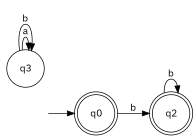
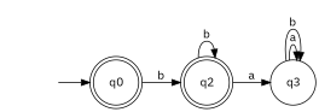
  digraph {
    fontname="IBM Plex Sans"
    rankdir=LR
    node [fontname="IBM Plex Sans" shape=doublecircle]
    edge [fontname="IBM Plex Sans"]
    n1 [label=<<TABLE BORDER="0" CELLBORDER="0" CELLSPACING="0"><TR><TD>q2</TD></TR></TABLE>>]
    n2 [label=<<TABLE BORDER="0" CELLBORDER="0" CELLSPACING="0"><TR><TD>q3</TD></TR></TABLE>> shape=circle]
    n3 [label=<<TABLE BORDER="0" CELLBORDER="0" CELLSPACING="0"><TR><TD>q0</TD></TR></TABLE>>]
    n4 [label=<<TABLE BORDER="0" CELLBORDER="" CELLSPACING="0"><TR><TD>_nil</TD></TR></TABLE>> style=invis shape=""]
    n1 -> n1 [label=b]
+   n1 -> n2 [label=a]
    n2 -> n2 [label=a]
    n2 -> n2 [label=b]
    n3 -> n1 [label=b]
    n4 -> n3
  }
